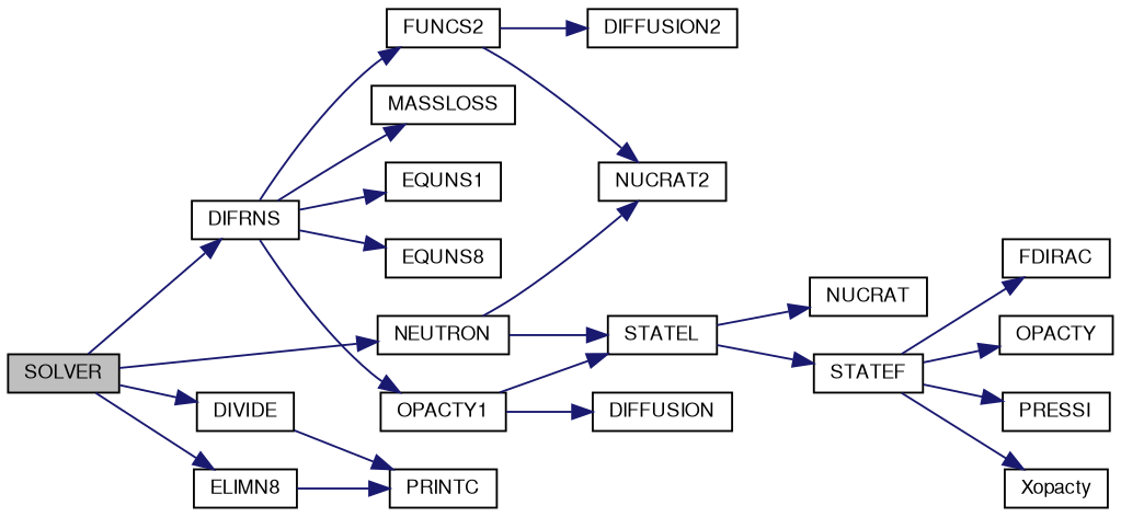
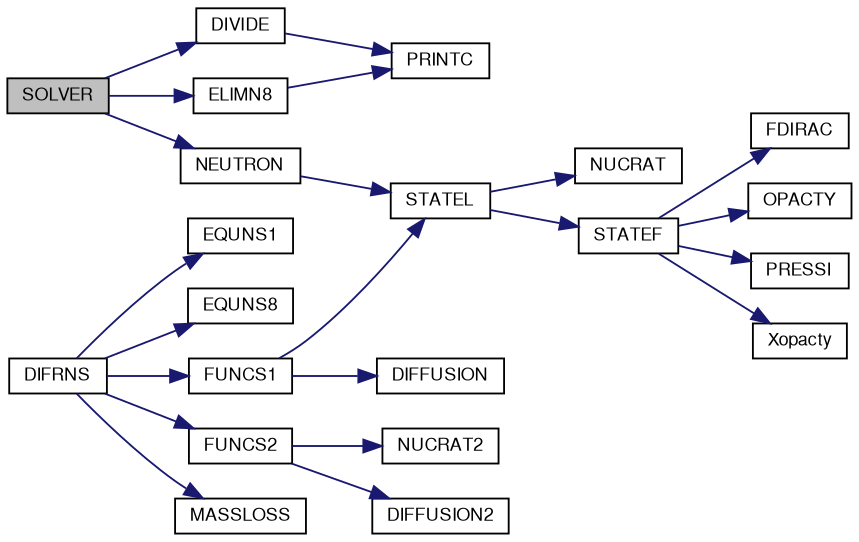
  digraph {
    rankdir=LR
    node [color=black fillcolor=white fontname=FreeSans fontsize=10 shape=record style=filled]
    edge [color=midnightblue fontname=FreeSans fontsize=10 labelfontname=FreeSans labelfontsize=10 style=solid]
    n1 [fillcolor=grey75 fontcolor=black height=0.2 label=SOLVER width=0.4]
    n2 [height=0.2 label=DIFRNS width=0.4]
    n3 [height=0.2 label=DIVIDE width=0.4]
    n4 [height=0.2 label=ELIMN8 width=0.4]
    n5 [height=0.2 label=NEUTRON width=0.4]
    n6 [height=0.2 label=EQUNS1 width=0.4]
    n7 [height=0.2 label=EQUNS8 width=0.4]
-   n8 [height=0.2 label=OPACTY1 width=0.4]
+   n8 [height=0.2 label=FUNCS1 width=0.4]
    n9 [height=0.2 label=FUNCS2 width=0.4]
    n10 [height=0.2 label=MASSLOSS width=0.4]
    n11 [height=0.2 label=PRINTC width=0.4]
    n12 [height=0.2 label=STATEL width=0.4]
    n13 [height=0.2 label=NUCRAT2 width=0.4]
    n14 [height=0.2 label=DIFFUSION width=0.4]
    n15 [height=0.2 label=DIFFUSION2 width=0.4]
    n16 [height=0.2 label=NUCRAT width=0.4]
    n17 [height=0.2 label=STATEF width=0.4]
    n18 [height=0.2 label=FDIRAC width=0.4]
    n19 [height=0.2 label=OPACTY width=0.4]
    n20 [height=0.2 label=PRESSI width=0.4]
    n21 [height=0.2 label=Xopacty width=0.4]
-   n1 -> n2
    n1 -> n3
    n1 -> n4
    n1 -> n5
    n2 -> n6
    n2 -> n7
    n2 -> n8
    n2 -> n9
    n2 -> n10
    n3 -> n11
    n4 -> n11
    n5 -> n12
-   n5 -> n13
    n8 -> n12
    n8 -> n14
    n9 -> n13
    n9 -> n15
    n12 -> n16
    n12 -> n17
    n17 -> n18
    n17 -> n19
    n17 -> n20
    n17 -> n21
  }
